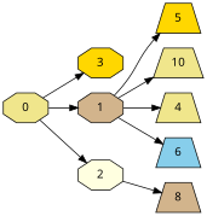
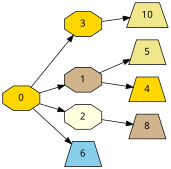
  digraph {
    fontname="Noto Sans"
    rankdir=LR
    node [Processor=1 Weight=20 fillcolor=khaki fontname="Noto Sans" shape=trapezium style=filled]
    edge [Weight=4 fontname="Noto Sans"]
-   5 [Processor=2 Start=229 fillcolor=gold]
+   5 [Processor=2 Start=229]
    3 [Start=50 Weight=100 fillcolor=gold shape=octagon]
    10 [Processor=2 Start=249]
-   0 [Start=0 Weight=50 shape=octagon]
+   0 [Start=0 Weight=50 fillcolor=gold shape=octagon]
    1 [Processor=2 Start=59 Weight=70 fillcolor=tan shape=octagon]
    2 [Start=150 Weight=90 fillcolor=lightyellow shape=octagon]
-   4 [Start=310 Weight=40]
+   4 [Start=310 Weight=40 fillcolor=gold]
    6 [Processor=2 Start=129 Weight=100 fillcolor=skyblue]
    8 [Start=260 Weight=50 fillcolor=tan]
-   1 -> 10
+   3 -> 10
    0 -> 3
    0 -> 1 [Weight=9]
    0 -> 2 [Weight=7]
    1 -> 5 [Weight=7]
    1 -> 4 [Weight=10]
-   1 -> 6 [Weight=5]
+   0 -> 6 [Weight=5]
    2 -> 8 [Weight=3]
  }
